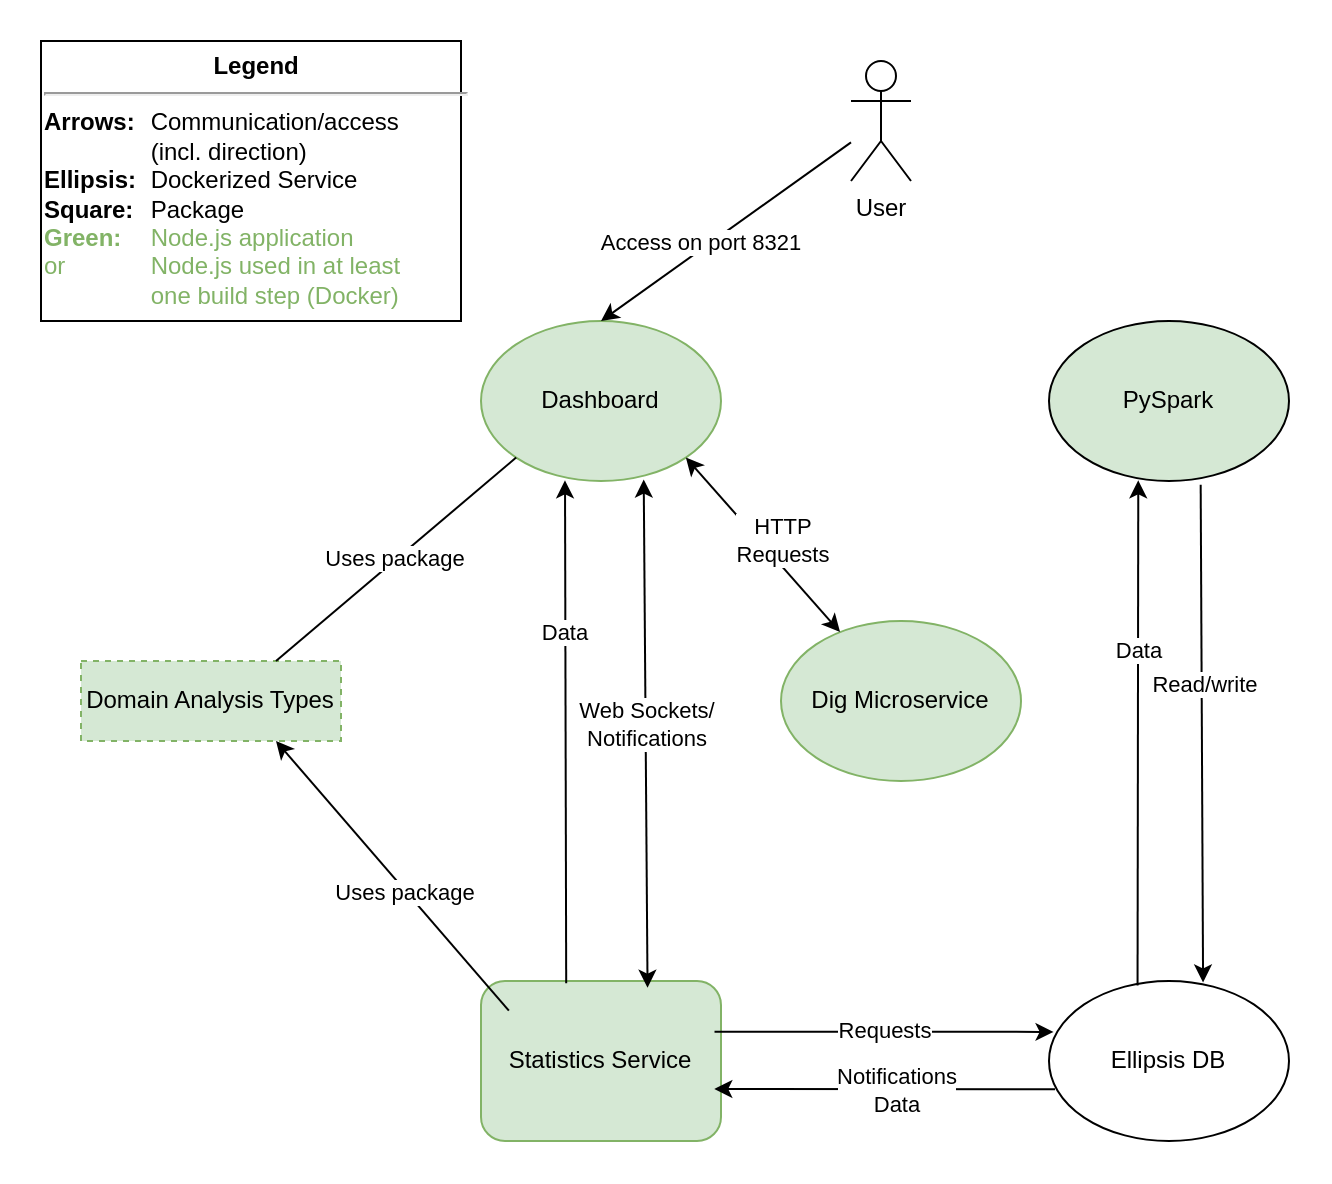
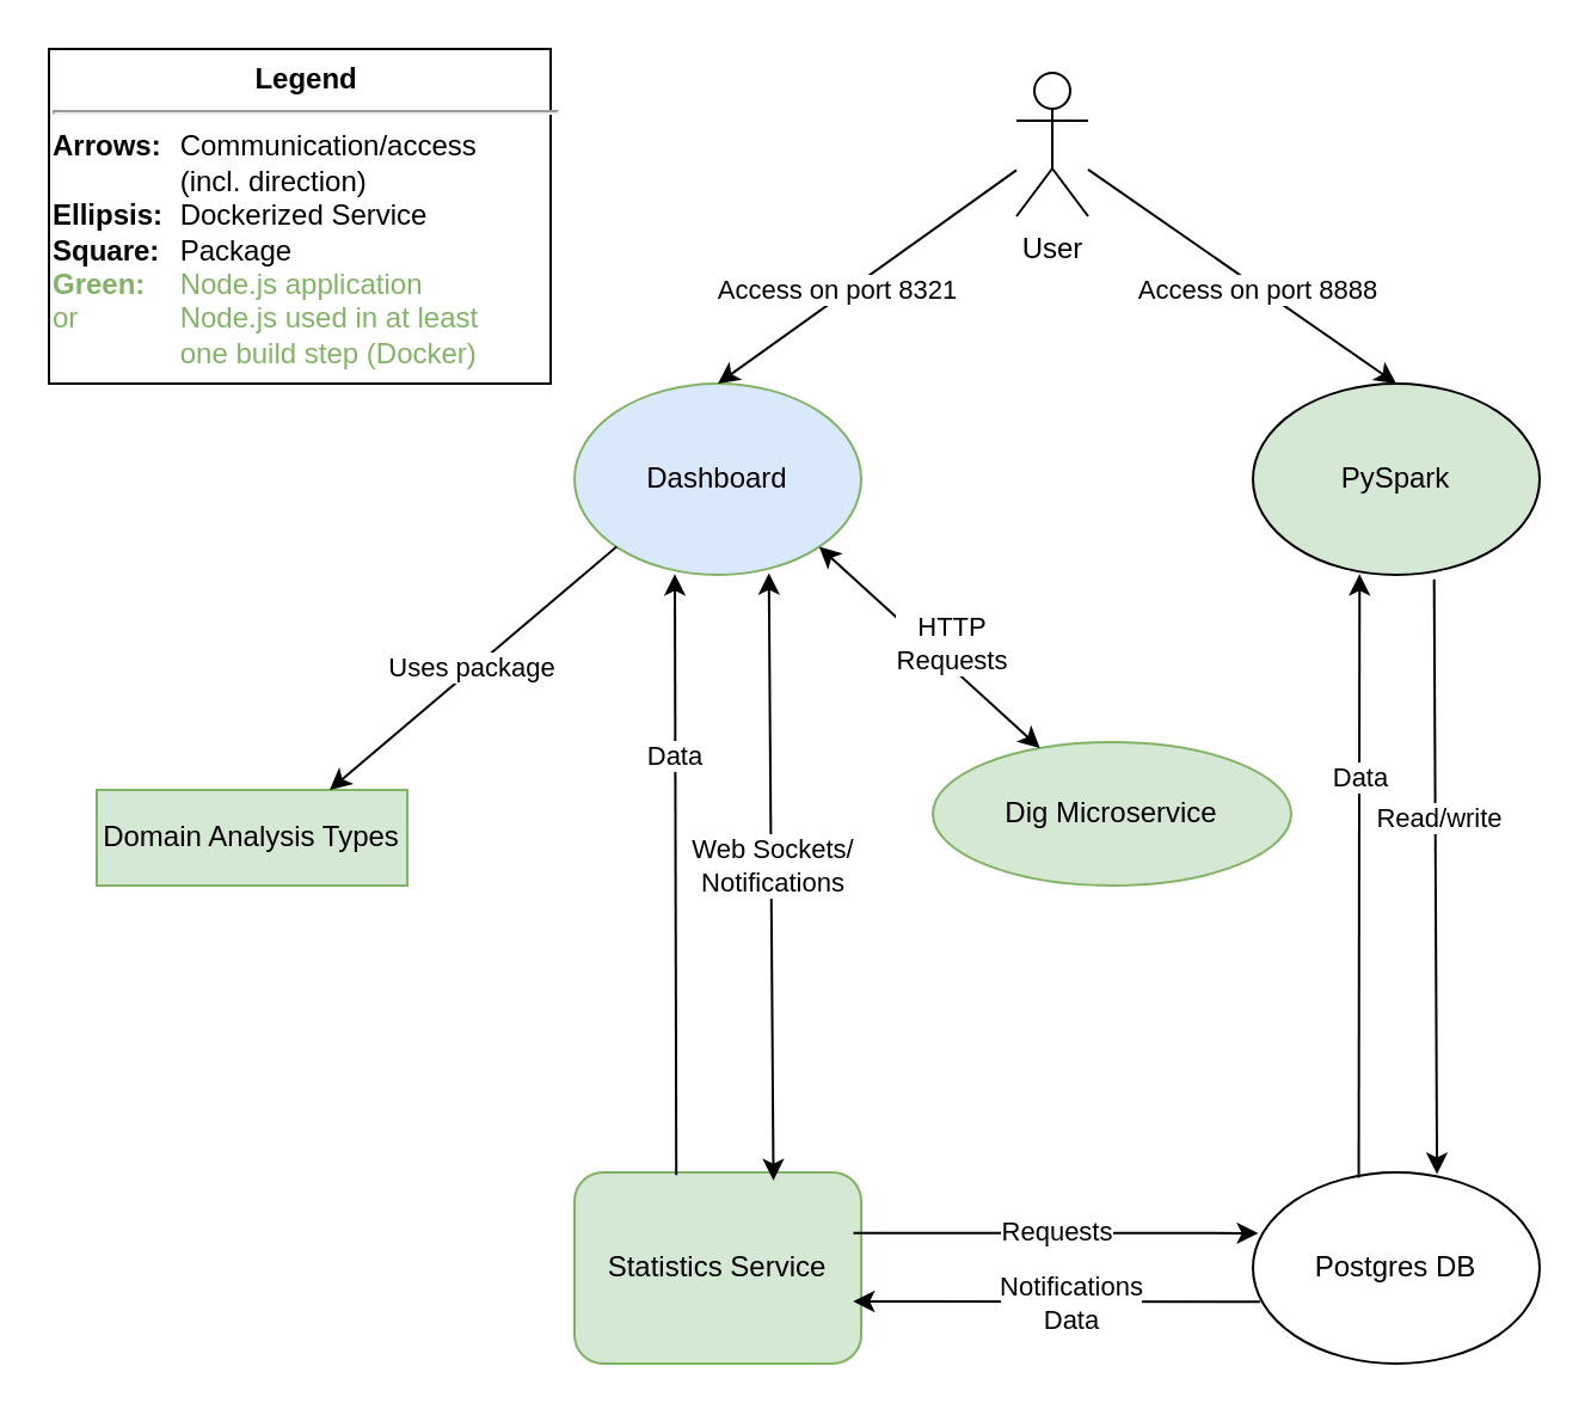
  <mxCell id="0" />
  <mxCell id="1" parent="0" />
  <mxCell id="2" value="PySpark" style="ellipse;whiteSpace=wrap;html=1;fillColor=#d5e8d4;" parent="1" vertex="1"><mxGeometry x="524" y="160" width="120" height="80" as="geometry" /></mxCell>
- <mxCell id="3" value="Ellipsis DB" style="ellipse;whiteSpace=wrap;html=1;" parent="1" vertex="1"><mxGeometry x="524" y="490" width="120" height="80" as="geometry" /></mxCell>
- <mxCell id="4" value="Dig Microservice" style="ellipse;whiteSpace=wrap;html=1;fillColor=#d5e8d4;strokeColor=#82b366;" parent="1" vertex="1"><mxGeometry x="390" y="310" width="120" height="80" as="geometry" /></mxCell>
+ <mxCell id="3" value="Postgres DB" style="ellipse;whiteSpace=wrap;html=1;" parent="1" vertex="1"><mxGeometry x="524" y="490" width="120" height="80" as="geometry" /></mxCell>
+ <mxCell id="4" value="Dig Microservice" style="ellipse;whiteSpace=wrap;html=1;fillColor=#d5e8d4;strokeColor=#82b366;" parent="1" vertex="1"><mxGeometry x="390" y="310" width="150" height="60" as="geometry" /></mxCell>
  <mxCell id="5" value="Statistics Service" style="whiteSpace=wrap;html=1;fillColor=#d5e8d4;strokeColor=#82b366;rounded=1;" parent="1" vertex="1"><mxGeometry x="240" y="490" width="120" height="80" as="geometry" /></mxCell>
- <mxCell id="6" value="Dashboard" style="ellipse;whiteSpace=wrap;html=1;fillColor=#d5e8d4;strokeColor=#82b366;" parent="1" vertex="1"><mxGeometry x="240" y="160" width="120" height="80" as="geometry" /></mxCell>
+ <mxCell id="6" value="Dashboard" style="ellipse;whiteSpace=wrap;html=1;fillColor=#dae8fc;strokeColor=#82b366;" parent="1" vertex="1"><mxGeometry x="240" y="160" width="120" height="80" as="geometry" /></mxCell>
  <mxCell id="7" value="User" style="shape=umlActor;verticalLabelPosition=bottom;verticalAlign=top;html=1;outlineConnect=0;" parent="1" vertex="1"><mxGeometry x="425" y="30" width="30" height="60" as="geometry" /></mxCell>
- <mxCell id="8" value="Domain Analysis Types" style="rounded=0;whiteSpace=wrap;html=1;fillColor=#d5e8d4;strokeColor=#82b366;dashed=1;" parent="1" vertex="1"><mxGeometry x="40" y="330" width="130" height="40" as="geometry" /></mxCell>
+ <mxCell id="8" value="Domain Analysis Types" style="rounded=0;whiteSpace=wrap;html=1;fillColor=#d5e8d4;strokeColor=#82b366;" parent="1" vertex="1"><mxGeometry x="40" y="330" width="130" height="40" as="geometry" /></mxCell>
  <mxCell id="9" value="Requests" style="endArrow=classic;html=1;entryX=0.019;entryY=0.318;entryDx=0;entryDy=0;entryPerimeter=0;exitX=0.973;exitY=0.317;exitDx=0;exitDy=0;exitPerimeter=0;" parent="1" source="5" target="3" edge="1"><mxGeometry width="50" height="50" relative="1" as="geometry"><mxPoint x="500" y="530" as="sourcePoint" /><mxPoint x="-10" y="450" as="targetPoint" /></mxGeometry></mxCell>
  <mxCell id="10" value="" style="endArrow=classic;html=1;exitX=0.025;exitY=0.677;exitDx=0;exitDy=0;exitPerimeter=0;entryX=0.972;entryY=0.675;entryDx=0;entryDy=0;entryPerimeter=0;" parent="1" source="3" target="5" edge="1"><mxGeometry width="50" height="50" relative="1" as="geometry"><mxPoint x="350" y="570" as="sourcePoint" /><mxPoint x="519.52" y="570.08" as="targetPoint" /></mxGeometry></mxCell>
  <mxCell id="11" value="Notifications&lt;br&gt;Data" style="edgeLabel;html=1;align=center;verticalAlign=middle;resizable=0;points=[];" parent="10" vertex="1" connectable="0"><mxGeometry x="-0.059" relative="1" as="geometry"><mxPoint as="offset" /></mxGeometry></mxCell>
- <mxCell id="12" value="Uses package" style="endArrow=none;html=1;entryX=0.75;entryY=0;entryDx=0;entryDy=0;exitX=0;exitY=1;exitDx=0;exitDy=0;fillColor=#d5e8d4;" parent="1" source="6" target="8" edge="1"><mxGeometry width="50" height="50" relative="1" as="geometry"><mxPoint x="170" y="270" as="sourcePoint" /><mxPoint x="70" y="270" as="targetPoint" /></mxGeometry></mxCell>
- <mxCell id="13" value="" style="endArrow=classic;html=1;entryX=0.75;entryY=1;entryDx=0;entryDy=0;exitX=0.116;exitY=0.185;exitDx=0;exitDy=0;exitPerimeter=0;fillColor=#d5e8d4;" parent="1" source="5" target="8" edge="1"><mxGeometry width="50" height="50" relative="1" as="geometry"><mxPoint x="450" y="350" as="sourcePoint" /><mxPoint x="500" y="300" as="targetPoint" /></mxGeometry></mxCell>
- <mxCell id="14" value="Uses package" style="edgeLabel;html=1;align=center;verticalAlign=middle;resizable=0;points=[];" parent="13" vertex="1" connectable="0"><mxGeometry x="-0.115" y="1" relative="1" as="geometry"><mxPoint as="offset" /></mxGeometry></mxCell>
+ <mxCell id="12" value="Uses package" style="endArrow=classic;html=1;entryX=0.75;entryY=0;entryDx=0;entryDy=0;exitX=0;exitY=1;exitDx=0;exitDy=0;fillColor=#d5e8d4;" parent="1" source="6" target="8" edge="1"><mxGeometry width="50" height="50" relative="1" as="geometry"><mxPoint x="170" y="270" as="sourcePoint" /><mxPoint x="70" y="270" as="targetPoint" /></mxGeometry></mxCell>
  <mxCell id="15" value="" style="endArrow=classic;html=1;exitX=0.369;exitY=0.028;exitDx=0;exitDy=0;exitPerimeter=0;entryX=0.372;entryY=0.996;entryDx=0;entryDy=0;entryPerimeter=0;" parent="1" source="3" target="2" edge="1"><mxGeometry width="50" height="50" relative="1" as="geometry"><mxPoint x="450" y="350" as="sourcePoint" /><mxPoint x="500" y="300" as="targetPoint" /></mxGeometry></mxCell>
  <mxCell id="16" value="Data" style="edgeLabel;html=1;align=center;verticalAlign=middle;resizable=0;points=[];" parent="15" vertex="1" connectable="0"><mxGeometry x="0.327" relative="1" as="geometry"><mxPoint as="offset" /></mxGeometry></mxCell>
  <mxCell id="17" value="" style="endArrow=classic;html=1;entryX=0.642;entryY=0.009;entryDx=0;entryDy=0;entryPerimeter=0;exitX=0.632;exitY=1.024;exitDx=0;exitDy=0;exitPerimeter=0;" parent="1" source="2" target="3" edge="1"><mxGeometry width="50" height="50" relative="1" as="geometry"><mxPoint x="600" y="280" as="sourcePoint" /><mxPoint x="600.36" y="359.68" as="targetPoint" /></mxGeometry></mxCell>
  <mxCell id="18" value="Read/write" style="edgeLabel;html=1;align=center;verticalAlign=middle;resizable=0;points=[];" parent="17" vertex="1" connectable="0"><mxGeometry x="-0.197" y="1" relative="1" as="geometry"><mxPoint as="offset" /></mxGeometry></mxCell>
  <mxCell id="19" value="" style="endArrow=classic;startArrow=classic;html=1;entryX=0.678;entryY=0.991;entryDx=0;entryDy=0;entryPerimeter=0;exitX=0.694;exitY=0.042;exitDx=0;exitDy=0;exitPerimeter=0;" parent="1" source="5" target="6" edge="1"><mxGeometry width="50" height="50" relative="1" as="geometry"><mxPoint x="450" y="350" as="sourcePoint" /><mxPoint x="500" y="300" as="targetPoint" /></mxGeometry></mxCell>
  <mxCell id="20" value="Web Sockets/&lt;br&gt;Notifications" style="edgeLabel;html=1;align=center;verticalAlign=middle;resizable=0;points=[];" parent="19" vertex="1" connectable="0"><mxGeometry x="-0.047" y="-1" relative="1" as="geometry"><mxPoint x="-1" y="-11" as="offset" /></mxGeometry></mxCell>
  <mxCell id="21" value="" style="endArrow=classic;html=1;exitX=0.355;exitY=0.014;exitDx=0;exitDy=0;exitPerimeter=0;entryX=0.35;entryY=0.996;entryDx=0;entryDy=0;entryPerimeter=0;" parent="1" source="5" target="6" edge="1"><mxGeometry width="50" height="50" relative="1" as="geometry"><mxPoint x="420" y="390" as="sourcePoint" /><mxPoint x="470" y="340" as="targetPoint" /></mxGeometry></mxCell>
  <mxCell id="22" value="Data" style="edgeLabel;html=1;align=center;verticalAlign=middle;resizable=0;points=[];" parent="21" vertex="1" connectable="0"><mxGeometry x="0.399" y="1" relative="1" as="geometry"><mxPoint as="offset" /></mxGeometry></mxCell>
  <mxCell id="23" value="" style="endArrow=classic;startArrow=classic;html=1;entryX=1;entryY=1;entryDx=0;entryDy=0;" parent="1" source="4" target="6" edge="1"><mxGeometry width="50" height="50" relative="1" as="geometry"><mxPoint x="30" y="500" as="sourcePoint" /><mxPoint x="80" y="450" as="targetPoint" /></mxGeometry></mxCell>
  <mxCell id="24" value="HTTP&lt;br&gt;Requests" style="edgeLabel;html=1;align=center;verticalAlign=middle;resizable=0;points=[];" parent="23" vertex="1" connectable="0"><mxGeometry x="0.085" y="2" relative="1" as="geometry"><mxPoint x="14" as="offset" /></mxGeometry></mxCell>
  <mxCell id="25" value="&lt;div style=&quot;text-align: center&quot;&gt;&lt;b&gt;Legend&lt;/b&gt;&lt;/div&gt;&lt;div style=&quot;text-align: center&quot;&gt;&lt;hr&gt;&lt;/div&gt;&lt;b&gt;Arrows:&lt;/b&gt;&lt;span style=&quot;font-weight: bold ; white-space: pre&quot;&gt;&#09;&lt;/span&gt;Communication/access &lt;span style=&quot;white-space: pre&quot;&gt;&#09;&lt;/span&gt;&lt;span style=&quot;white-space: pre&quot;&gt;&#09;&lt;/span&gt;(incl. direction)&lt;br&gt;&lt;b&gt;Ellipsis: &lt;/b&gt;&lt;span style=&quot;font-weight: bold ; white-space: pre&quot;&gt;&#09;&lt;/span&gt;&lt;span&gt;Dockerized Service&lt;/span&gt;&lt;br&gt;&lt;b&gt;Square:&lt;/b&gt;&lt;span style=&quot;font-weight: bold ; white-space: pre&quot;&gt;&#09;&lt;/span&gt;&lt;span&gt;Package&lt;br&gt;&lt;/span&gt;&lt;font color=&quot;#82b366&quot;&gt;&lt;b&gt;Green:&amp;nbsp;&lt;span style=&quot;white-space: pre&quot;&gt;&#09;&lt;/span&gt;&lt;/b&gt;Node.js application or&amp;nbsp;&lt;span style=&quot;white-space: pre&quot;&gt;&#09;&lt;/span&gt;&lt;span style=&quot;white-space: pre&quot;&gt;&#09;&lt;/span&gt;Node.js used in at least &lt;span style=&quot;white-space: pre&quot;&gt;&#09;&lt;/span&gt;&lt;span style=&quot;white-space: pre&quot;&gt;&#09;&lt;/span&gt;one build step (Docker)&lt;/font&gt;" style="rounded=0;whiteSpace=wrap;html=1;align=left;" parent="1" vertex="1"><mxGeometry x="20" y="20" width="210" height="140" as="geometry" /></mxCell>
  <mxCell id="26" value="" style="endArrow=classic;html=1;" parent="1" source="7" edge="1"><mxGeometry width="50" height="50" relative="1" as="geometry"><mxPoint x="390" y="40" as="sourcePoint" /><mxPoint x="300" y="160" as="targetPoint" /></mxGeometry></mxCell>
  <mxCell id="27" value="Access on port 8321" style="edgeLabel;html=1;align=center;verticalAlign=middle;resizable=0;points=[];" parent="26" vertex="1" connectable="0"><mxGeometry x="-0.043" y="1" relative="1" as="geometry"><mxPoint x="-16" y="6" as="offset" /></mxGeometry></mxCell>
+ <mxCell id="28" value="" style="endArrow=classic;html=1;entryX=0.5;entryY=0;entryDx=0;entryDy=0;" parent="1" source="7" target="2" edge="1"><mxGeometry width="50" height="50" relative="1" as="geometry"><mxPoint x="610" y="110" as="sourcePoint" /><mxPoint x="660" as="targetPoint" y="60" /></mxGeometry></mxCell>
+ <mxCell id="29" value="Access on port 8888" style="edgeLabel;html=1;align=center;verticalAlign=middle;resizable=0;points=[];" parent="28" vertex="1" connectable="0"><mxGeometry x="0.093" y="-1" relative="1" as="geometry"><mxPoint as="offset" /></mxGeometry></mxCell>
